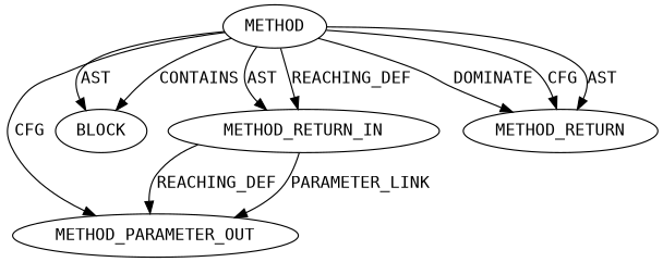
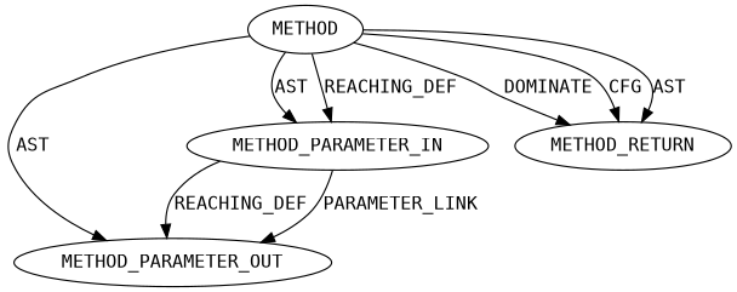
  digraph {
    fontname="DejaVu Sans Mono"
    node [CODE="<empty>" ORDER=1 fontname="DejaVu Sans Mono" EVALUATION_STRATEGY=BY_VALUE TYPE_FULL_NAME=ANY]
    edge [fontname="DejaVu Sans Mono"]
    n1 [AST_PARENT_FULL_NAME="<global>" AST_PARENT_TYPE=NAMESPACE_BLOCK FILENAME="<empty>" FULL_NAME=ceph_addr_is_blank IS_EXTERNAL=true NAME=ceph_addr_is_blank ORDER=0 label=METHOD EVALUATION_STRATEGY="" TYPE_FULL_NAME=""]
    n2 [CODE=p1 INDEX=1 IS_VARIADIC=false NAME=p1 label=METHOD_PARAMETER_OUT]
-   n3 [ARGUMENT_INDEX=1 label=BLOCK EVALUATION_STRATEGY=""]
-   n4 [CODE=p1 INDEX=1 IS_VARIADIC=false NAME=p1 label=METHOD_RETURN_IN]
+   n4 [CODE=p1 INDEX=1 IS_VARIADIC=false NAME=p1 label=METHOD_PARAMETER_IN]
    n5 [CODE=RET ORDER=2 label=METHOD_RETURN]
-   n1 -> n2 [label=CFG]
-   n1 -> n3 [label=AST]
-   n1 -> n3 [label=CONTAINS]
+   n1 -> n2 [label=AST]
    n1 -> n4 [label=AST]
    n1 -> n4 [label=REACHING_DEF]
    n1 -> n5 [label=DOMINATE]
    n1 -> n5 [label=CFG]
    n1 -> n5 [label=AST]
    n4 -> n2 [VARIABLE=p1 label=REACHING_DEF]
    n4 -> n2 [label=PARAMETER_LINK]
  }
